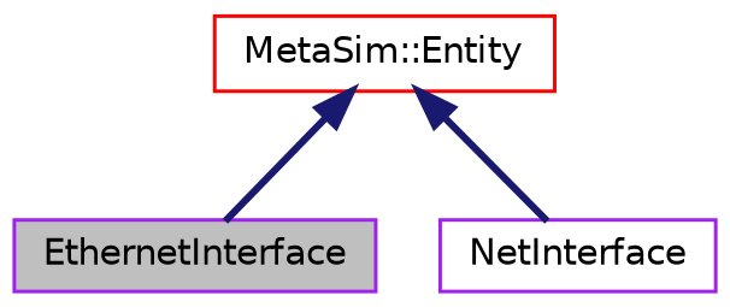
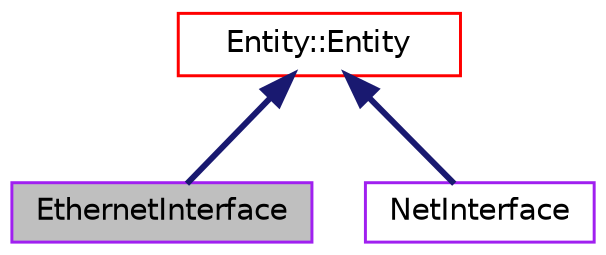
  digraph {
    node [color=purple fillcolor=white fontname=Helvetica fontsize=10 shape=record style=filled]
    edge [color=midnightblue dir=back fontname=Helvetica fontsize=10 labelfontname=Helvetica labelfontsize=10 style=bold]
    n1 [fillcolor=grey75 fontcolor=black height=0.2 label=EthernetInterface width=0.4]
    n2 [height=0.2 label=NetInterface width=0.4]
-   n3 [color=red height=0.2 label="MetaSim::Entity" width=0.4]
+   n3 [color=red height=0.2 label="Entity::Entity" width=0.4]
    n3 -> n1
    n3 -> n2
  }
